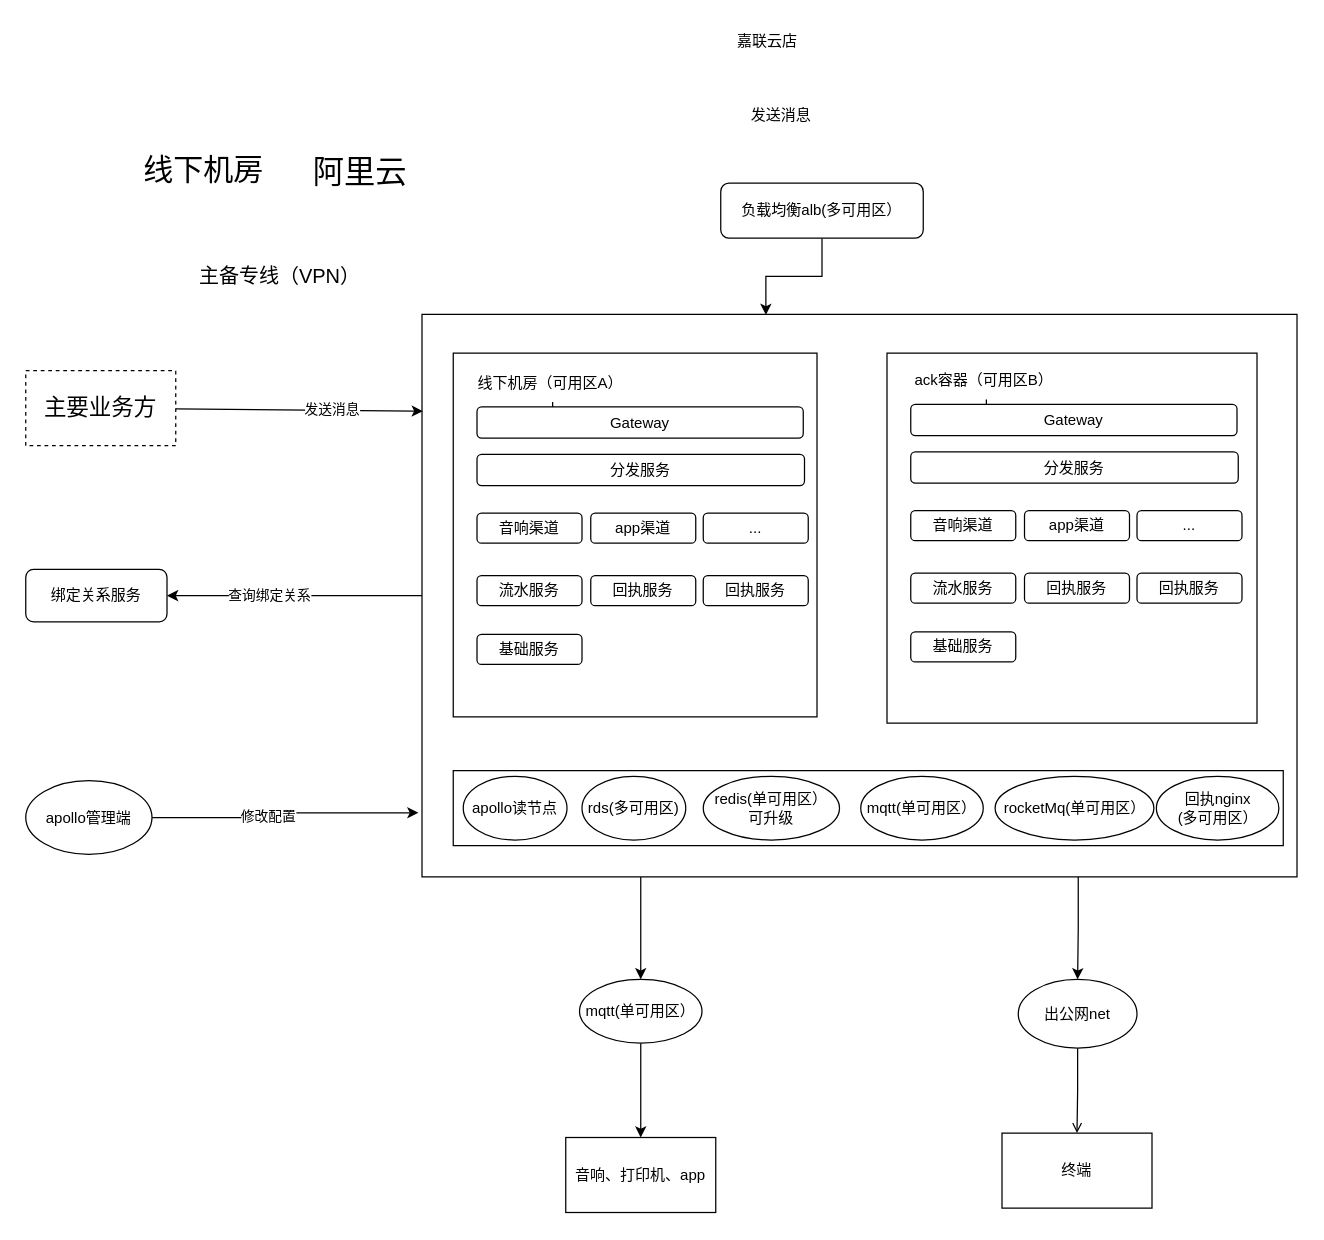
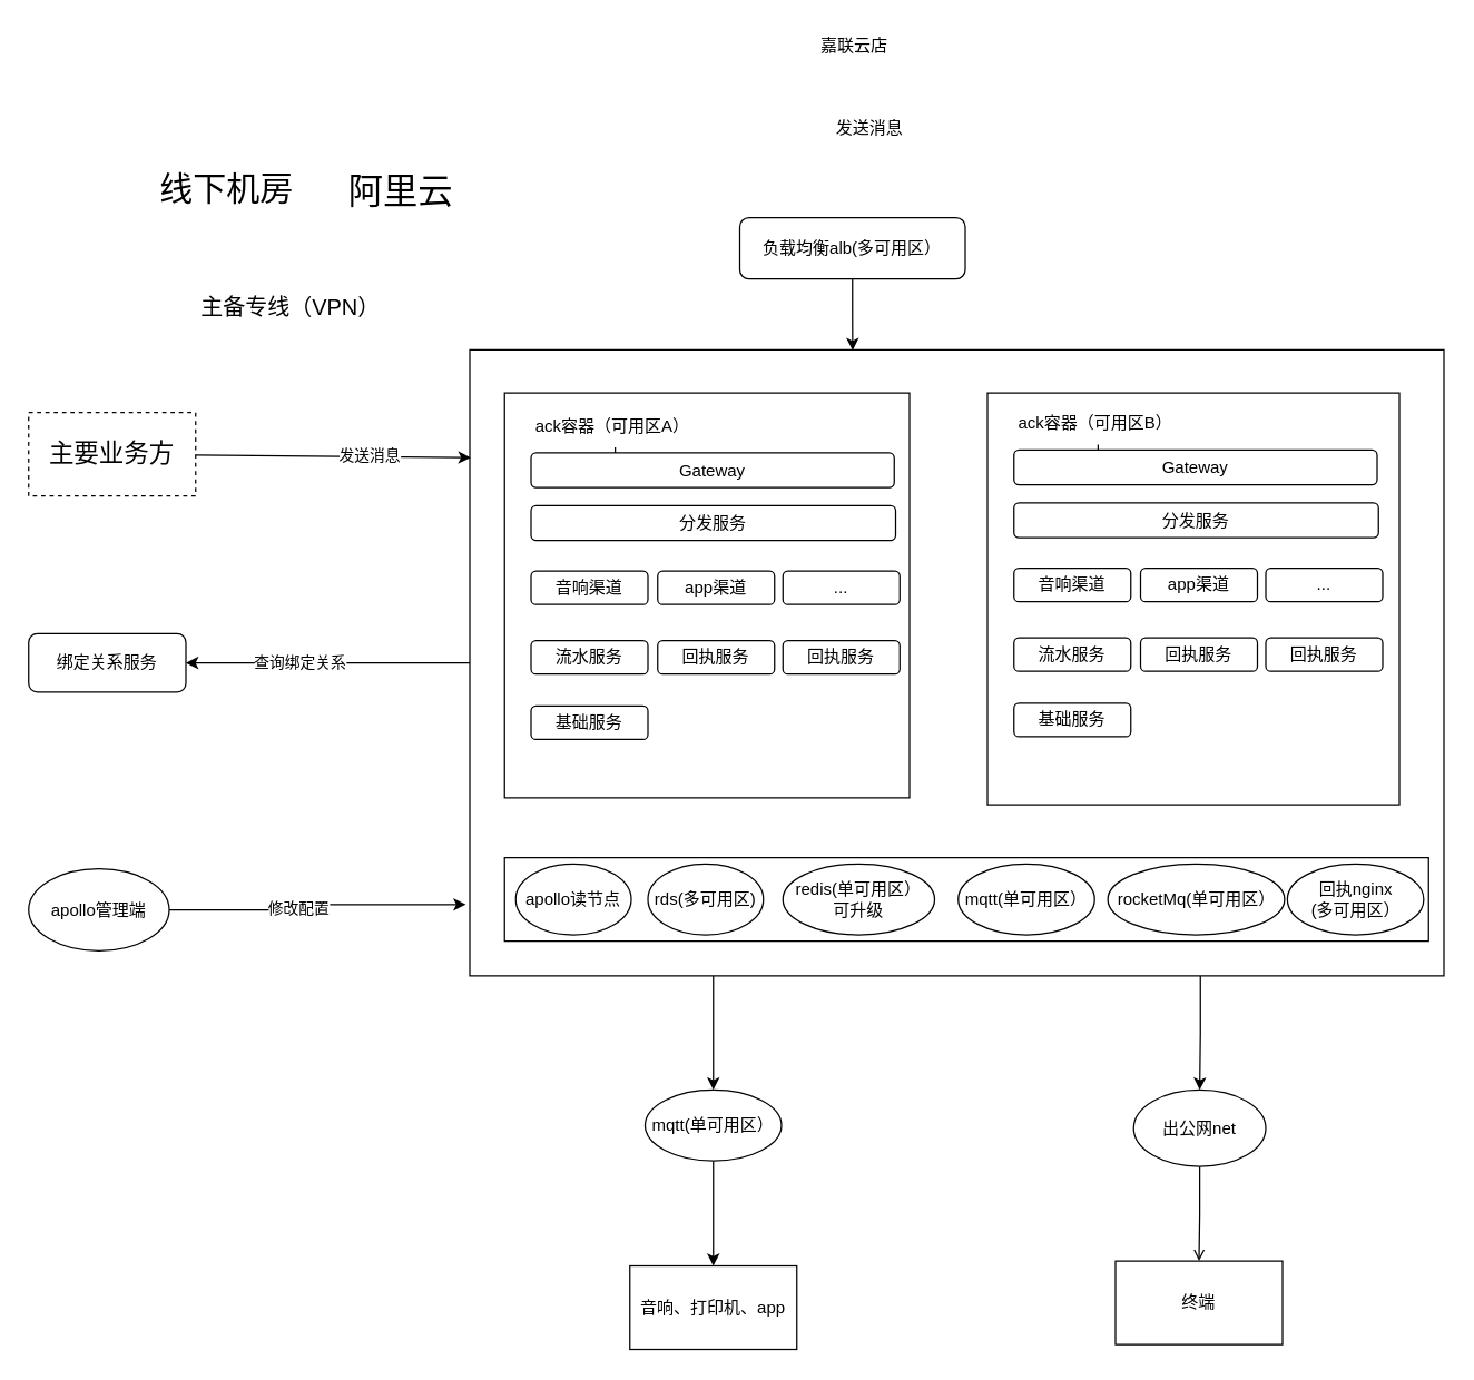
  <mxCell id="0" />
  <mxCell id="1" parent="0" />
  <mxCell id="2" style="edgeStyle=orthogonalEdgeStyle;rounded=0;orthogonalLoop=1;jettySize=auto;html=1;entryX=1;entryY=0.5;entryDx=0;entryDy=0;" edge="1" parent="1" source="6" target="42"><mxGeometry relative="1" as="geometry" /></mxCell>
  <mxCell id="3" value="查询绑定关系" style="edgeLabel;html=1;align=center;verticalAlign=middle;resizable=0;points=[];" vertex="1" connectable="0" parent="2"><mxGeometry x="0.194" y="-1" relative="1" as="geometry"><mxPoint x="-1" as="offset" /></mxGeometry></mxCell>
  <mxCell id="4" style="edgeStyle=orthogonalEdgeStyle;rounded=0;orthogonalLoop=1;jettySize=auto;html=1;exitX=0.25;exitY=1;exitDx=0;exitDy=0;entryX=0.5;entryY=0;entryDx=0;entryDy=0;" edge="1" parent="1" source="6" target="57"><mxGeometry relative="1" as="geometry" /></mxCell>
  <mxCell id="5" style="edgeStyle=orthogonalEdgeStyle;rounded=0;orthogonalLoop=1;jettySize=auto;html=1;exitX=0.75;exitY=1;exitDx=0;exitDy=0;entryX=0.5;entryY=0;entryDx=0;entryDy=0;" edge="1" parent="1" source="6" target="53"><mxGeometry relative="1" as="geometry" /></mxCell>
  <mxCell id="6" value="" style="rounded=0;whiteSpace=wrap;html=1;fillStyle=auto;gradientColor=default;fillColor=none;" vertex="1" parent="1"><mxGeometry x="337" y="251" width="700" height="450" as="geometry" /></mxCell>
  <mxCell id="7" style="edgeStyle=orthogonalEdgeStyle;rounded=0;orthogonalLoop=1;jettySize=auto;html=1;exitX=0.5;exitY=1;exitDx=0;exitDy=0;entryX=0.393;entryY=0.001;entryDx=0;entryDy=0;entryPerimeter=0;" edge="1" parent="1" source="8" target="6"><mxGeometry relative="1" as="geometry" /></mxCell>
- <mxCell id="8" value="负载均衡alb(多可用区）" style="rounded=1;whiteSpace=wrap;html=1;" vertex="1" parent="1"><mxGeometry x="576" y="146" width="162" height="44" as="geometry" /></mxCell>
+ <mxCell id="8" value="负载均衡alb(多可用区）" style="rounded=1;whiteSpace=wrap;html=1;" vertex="1" parent="1"><mxGeometry x="531" y="156" width="162" height="44" as="geometry" /></mxCell>
  <mxCell id="9" value="" style="whiteSpace=wrap;html=1;aspect=fixed;" vertex="1" parent="1"><mxGeometry x="362" y="282" width="291" height="291" as="geometry" /></mxCell>
  <mxCell id="10" value="" style="edgeStyle=orthogonalEdgeStyle;rounded=0;orthogonalLoop=1;jettySize=auto;html=1;" edge="1" parent="1" source="11" target="12"><mxGeometry relative="1" as="geometry" /></mxCell>
- <mxCell id="11" value="线下机房（可用区A）&amp;nbsp;" style="text;html=1;strokeColor=none;fillColor=none;align=center;verticalAlign=middle;whiteSpace=wrap;rounded=0;" vertex="1" parent="1"><mxGeometry x="362" y="291" width="159" height="30" as="geometry" /></mxCell>
+ <mxCell id="11" value="ack容器（可用区A）&amp;nbsp;" style="text;html=1;strokeColor=none;fillColor=none;align=center;verticalAlign=middle;whiteSpace=wrap;rounded=0;" vertex="1" parent="1"><mxGeometry x="362" y="291" width="159" height="30" as="geometry" /></mxCell>
  <mxCell id="12" value="Gateway" style="rounded=1;whiteSpace=wrap;html=1;" vertex="1" parent="1"><mxGeometry x="381" y="325" width="261" height="25" as="geometry" /></mxCell>
  <mxCell id="13" value="分发服务" style="rounded=1;whiteSpace=wrap;html=1;" vertex="1" parent="1"><mxGeometry x="381" y="363" width="262" height="25" as="geometry" /></mxCell>
  <mxCell id="14" value="音响渠道" style="rounded=1;whiteSpace=wrap;html=1;" vertex="1" parent="1"><mxGeometry x="381" y="410" width="84" height="24" as="geometry" /></mxCell>
  <mxCell id="15" value="app渠道" style="rounded=1;whiteSpace=wrap;html=1;" vertex="1" parent="1"><mxGeometry x="472" y="410" width="84" height="24" as="geometry" /></mxCell>
  <mxCell id="16" value="..." style="rounded=1;whiteSpace=wrap;html=1;" vertex="1" parent="1"><mxGeometry x="562" y="410" width="84" height="24" as="geometry" /></mxCell>
  <mxCell id="17" value="流水服务" style="rounded=1;whiteSpace=wrap;html=1;" vertex="1" parent="1"><mxGeometry x="381" y="460" width="84" height="24" as="geometry" /></mxCell>
  <mxCell id="18" value="回执服务" style="rounded=1;whiteSpace=wrap;html=1;" vertex="1" parent="1"><mxGeometry x="472" y="460" width="84" height="24" as="geometry" /></mxCell>
  <mxCell id="19" value="回执服务" style="rounded=1;whiteSpace=wrap;html=1;" vertex="1" parent="1"><mxGeometry x="562" y="460" width="84" height="24" as="geometry" /></mxCell>
  <mxCell id="20" value="基础服务" style="rounded=1;whiteSpace=wrap;html=1;" vertex="1" parent="1"><mxGeometry x="381" y="507" width="84" height="24" as="geometry" /></mxCell>
  <mxCell id="21" value="" style="whiteSpace=wrap;html=1;aspect=fixed;" vertex="1" parent="1"><mxGeometry x="709" y="282" width="296" height="296" as="geometry" /></mxCell>
  <mxCell id="22" value="" style="edgeStyle=orthogonalEdgeStyle;rounded=0;orthogonalLoop=1;jettySize=auto;html=1;" edge="1" parent="1" source="23" target="24"><mxGeometry relative="1" as="geometry" /></mxCell>
  <mxCell id="23" value="ack容器（可用区B）&amp;nbsp;" style="text;html=1;strokeColor=none;fillColor=none;align=center;verticalAlign=middle;whiteSpace=wrap;rounded=0;" vertex="1" parent="1"><mxGeometry x="709" y="289" width="159" height="30" as="geometry" /></mxCell>
  <mxCell id="24" value="Gateway" style="rounded=1;whiteSpace=wrap;html=1;" vertex="1" parent="1"><mxGeometry x="728" y="323" width="261" height="25" as="geometry" /></mxCell>
  <mxCell id="25" value="分发服务" style="rounded=1;whiteSpace=wrap;html=1;" vertex="1" parent="1"><mxGeometry x="728" y="361" width="262" height="25" as="geometry" /></mxCell>
  <mxCell id="26" value="音响渠道" style="rounded=1;whiteSpace=wrap;html=1;" vertex="1" parent="1"><mxGeometry x="728" y="408" width="84" height="24" as="geometry" /></mxCell>
  <mxCell id="27" value="app渠道" style="rounded=1;whiteSpace=wrap;html=1;" vertex="1" parent="1"><mxGeometry x="819" y="408" width="84" height="24" as="geometry" /></mxCell>
  <mxCell id="28" value="..." style="rounded=1;whiteSpace=wrap;html=1;" vertex="1" parent="1"><mxGeometry x="909" y="408" width="84" height="24" as="geometry" /></mxCell>
  <mxCell id="29" value="流水服务" style="rounded=1;whiteSpace=wrap;html=1;" vertex="1" parent="1"><mxGeometry x="728" y="458" width="84" height="24" as="geometry" /></mxCell>
  <mxCell id="30" value="回执服务" style="rounded=1;whiteSpace=wrap;html=1;" vertex="1" parent="1"><mxGeometry x="819" y="458" width="84" height="24" as="geometry" /></mxCell>
  <mxCell id="31" value="回执服务" style="rounded=1;whiteSpace=wrap;html=1;" vertex="1" parent="1"><mxGeometry x="909" y="458" width="84" height="24" as="geometry" /></mxCell>
  <mxCell id="32" value="基础服务" style="rounded=1;whiteSpace=wrap;html=1;" vertex="1" parent="1"><mxGeometry x="728" y="505" width="84" height="24" as="geometry" /></mxCell>
  <mxCell id="33" value="线下机房" style="text;html=1;align=center;verticalAlign=middle;resizable=0;points=[];autosize=1;strokeColor=none;fillColor=none;fontSize=24;" vertex="1" parent="1"><mxGeometry x="105" y="115" width="114" height="41" as="geometry" /></mxCell>
  <mxCell id="34" value="阿里云" style="text;html=1;align=center;verticalAlign=middle;resizable=0;points=[];autosize=1;strokeColor=none;fillColor=none;fontSize=25;" vertex="1" parent="1"><mxGeometry x="240" y="114.5" width="93" height="42" as="geometry" /></mxCell>
  <mxCell id="35" value="" style="endArrow=classic;html=1;rounded=0;entryX=0.001;entryY=0.172;entryDx=0;entryDy=0;entryPerimeter=0;startArrow=none;" edge="1" parent="1" source="51" target="6"><mxGeometry width="50" height="50" relative="1" as="geometry"><mxPoint x="11" y="332" as="sourcePoint" /><mxPoint x="165" y="332" as="targetPoint" /></mxGeometry></mxCell>
  <mxCell id="36" value="发送消息" style="edgeLabel;html=1;align=center;verticalAlign=middle;resizable=0;points=[];" vertex="1" connectable="0" parent="35"><mxGeometry x="0.252" y="2" relative="1" as="geometry"><mxPoint y="1" as="offset" /></mxGeometry></mxCell>
  <mxCell id="37" style="edgeStyle=orthogonalEdgeStyle;rounded=0;orthogonalLoop=1;jettySize=auto;html=1;exitX=0.5;exitY=1;exitDx=0;exitDy=0;" edge="1" parent="1" source="6" target="6"><mxGeometry relative="1" as="geometry" /></mxCell>
  <mxCell id="38" value="" style="rounded=0;whiteSpace=wrap;html=1;" vertex="1" parent="1"><mxGeometry x="362" y="616" width="664" height="60" as="geometry" /></mxCell>
  <mxCell id="39" value="apollo读节点" style="ellipse;whiteSpace=wrap;html=1;" vertex="1" parent="1"><mxGeometry x="370" y="620.5" width="83" height="51" as="geometry" /></mxCell>
  <mxCell id="40" value="rds(多可用区)" style="ellipse;whiteSpace=wrap;html=1;" vertex="1" parent="1"><mxGeometry x="465" y="620.5" width="83" height="51" as="geometry" /></mxCell>
  <mxCell id="41" value="redis(单可用区）&lt;br&gt;可升级" style="ellipse;whiteSpace=wrap;html=1;" vertex="1" parent="1"><mxGeometry x="562" y="620.5" width="109" height="51" as="geometry" /></mxCell>
  <mxCell id="42" value="绑定关系服务" style="rounded=1;whiteSpace=wrap;html=1;" vertex="1" parent="1"><mxGeometry x="20" y="455" width="113" height="42" as="geometry" /></mxCell>
  <mxCell id="43" value="rocketMq(单可用区）" style="ellipse;whiteSpace=wrap;html=1;" vertex="1" parent="1"><mxGeometry x="795.5" y="620.5" width="127" height="51" as="geometry" /></mxCell>
  <mxCell id="44" style="edgeStyle=orthogonalEdgeStyle;rounded=0;orthogonalLoop=1;jettySize=auto;html=1;exitX=0.5;exitY=1;exitDx=0;exitDy=0;" edge="1" parent="1" source="6" target="6"><mxGeometry relative="1" as="geometry" /></mxCell>
  <mxCell id="45" style="edgeStyle=orthogonalEdgeStyle;rounded=0;orthogonalLoop=1;jettySize=auto;html=1;entryX=-0.004;entryY=0.886;entryDx=0;entryDy=0;entryPerimeter=0;" edge="1" parent="1" source="47" target="6"><mxGeometry relative="1" as="geometry"><mxPoint x="161.5" y="650" as="targetPoint" /></mxGeometry></mxCell>
  <mxCell id="46" value="修改配置" style="edgeLabel;html=1;align=center;verticalAlign=middle;resizable=0;points=[];" vertex="1" connectable="0" parent="45"><mxGeometry x="-0.154" y="1" relative="1" as="geometry"><mxPoint as="offset" /></mxGeometry></mxCell>
  <mxCell id="47" value="apollo管理端" style="ellipse;whiteSpace=wrap;html=1;" vertex="1" parent="1"><mxGeometry x="20" y="624" width="101" height="59" as="geometry" /></mxCell>
- <mxCell id="48" value="&lt;font style=&quot;font-size: 16px;&quot;&gt;主备专线（VPN）&lt;/font&gt;" style="text;html=1;align=center;verticalAlign=middle;resizable=0;points=[];autosize=1;strokeColor=none;fillColor=none;" vertex="1" parent="1"><mxGeometry x="149" y="204" width="147" height="31" as="geometry" /></mxCell>
+ <mxCell id="48" value="&lt;font style=&quot;font-size: 16px;&quot;&gt;主备专线（VPN）&lt;/font&gt;" style="text;html=1;align=center;verticalAlign=middle;resizable=0;points=[];autosize=1;strokeColor=none;fillColor=none;" vertex="1" parent="1"><mxGeometry x="134" y="204" width="147" height="31" as="geometry" /></mxCell>
  <mxCell id="49" value="mqtt(单可用区）" style="ellipse;whiteSpace=wrap;html=1;" vertex="1" parent="1"><mxGeometry x="688" y="620.5" width="98" height="51" as="geometry" /></mxCell>
  <mxCell id="50" value="回执nginx&lt;br&gt;(多可用区）" style="ellipse;whiteSpace=wrap;html=1;" vertex="1" parent="1"><mxGeometry x="924.5" y="620.5" width="98" height="51" as="geometry" /></mxCell>
  <mxCell id="51" value="&lt;font style=&quot;font-size: 18px;&quot;&gt;主要业务方&lt;/font&gt;" style="rounded=0;whiteSpace=wrap;html=1;dashed=1;" vertex="1" parent="1"><mxGeometry x="20" y="296" width="120" height="60" as="geometry" /></mxCell>
  <mxCell id="52" style="edgeStyle=orthogonalEdgeStyle;rounded=0;orthogonalLoop=1;jettySize=auto;html=1;entryX=0.5;entryY=0;entryDx=0;entryDy=0;endArrow=open;" edge="1" parent="1" source="53" target="59"><mxGeometry relative="1" as="geometry" /></mxCell>
  <mxCell id="53" value="出公网net" style="ellipse;whiteSpace=wrap;html=1;" vertex="1" parent="1"><mxGeometry x="814" y="783" width="95" height="55" as="geometry" /></mxCell>
  <mxCell id="54" value="嘉联云店" style="text;html=1;align=center;verticalAlign=middle;resizable=0;points=[];autosize=1;strokeColor=none;fillColor=none;" vertex="1" parent="1"><mxGeometry x="580" y="20" width="66" height="26" as="geometry" /></mxCell>
  <mxCell id="55" value="发送消息" style="text;html=1;align=center;verticalAlign=middle;resizable=0;points=[];autosize=1;strokeColor=none;fillColor=none;" vertex="1" parent="1"><mxGeometry x="591" y="79" width="66" height="26" as="geometry" /></mxCell>
  <mxCell id="56" value="" style="edgeStyle=orthogonalEdgeStyle;rounded=0;orthogonalLoop=1;jettySize=auto;html=1;" edge="1" parent="1" source="57" target="58"><mxGeometry relative="1" as="geometry" /></mxCell>
  <mxCell id="57" value="mqtt(单可用区）" style="ellipse;whiteSpace=wrap;html=1;" vertex="1" parent="1"><mxGeometry x="463" y="783" width="98" height="51" as="geometry" /></mxCell>
  <mxCell id="58" value="音响、打印机、app" style="whiteSpace=wrap;html=1;" vertex="1" parent="1"><mxGeometry x="452" y="909.5" width="120" height="60" as="geometry" /></mxCell>
  <mxCell id="59" value="终端" style="whiteSpace=wrap;html=1;" vertex="1" parent="1"><mxGeometry x="801" y="906" width="120" height="60" as="geometry" /></mxCell>
